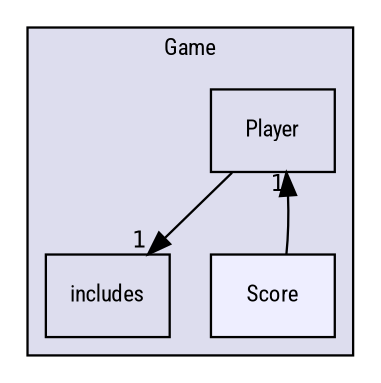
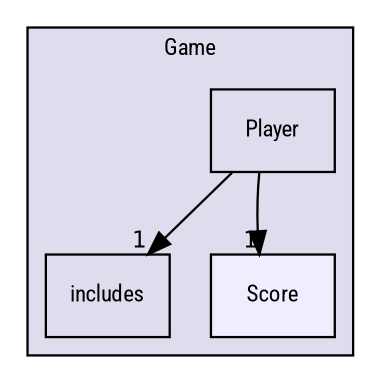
  digraph {
    compound=true
    fontname="Roboto Condensed"
    node [fontname="Roboto Condensed" fontsize=10 shape=box]
    edge [fontname="Roboto Condensed" headlabel=1 labeldistance=1.5 labelfontname=Helvetica labelfontsize=10]
    n1 [label=includes]
    n2 [label=Player]
    n3 [fillcolor="#eeeeff" label=Score pencolor=black style=filled]
    subgraph cluster_1 {
      bgcolor="#ddddee"
      fontsize=10
      label=Game
      pencolor=black
      n1
      n2
      n3
    }
    n2 -> n1
-   n3 -> n2
+   n2 -> n3
  }
